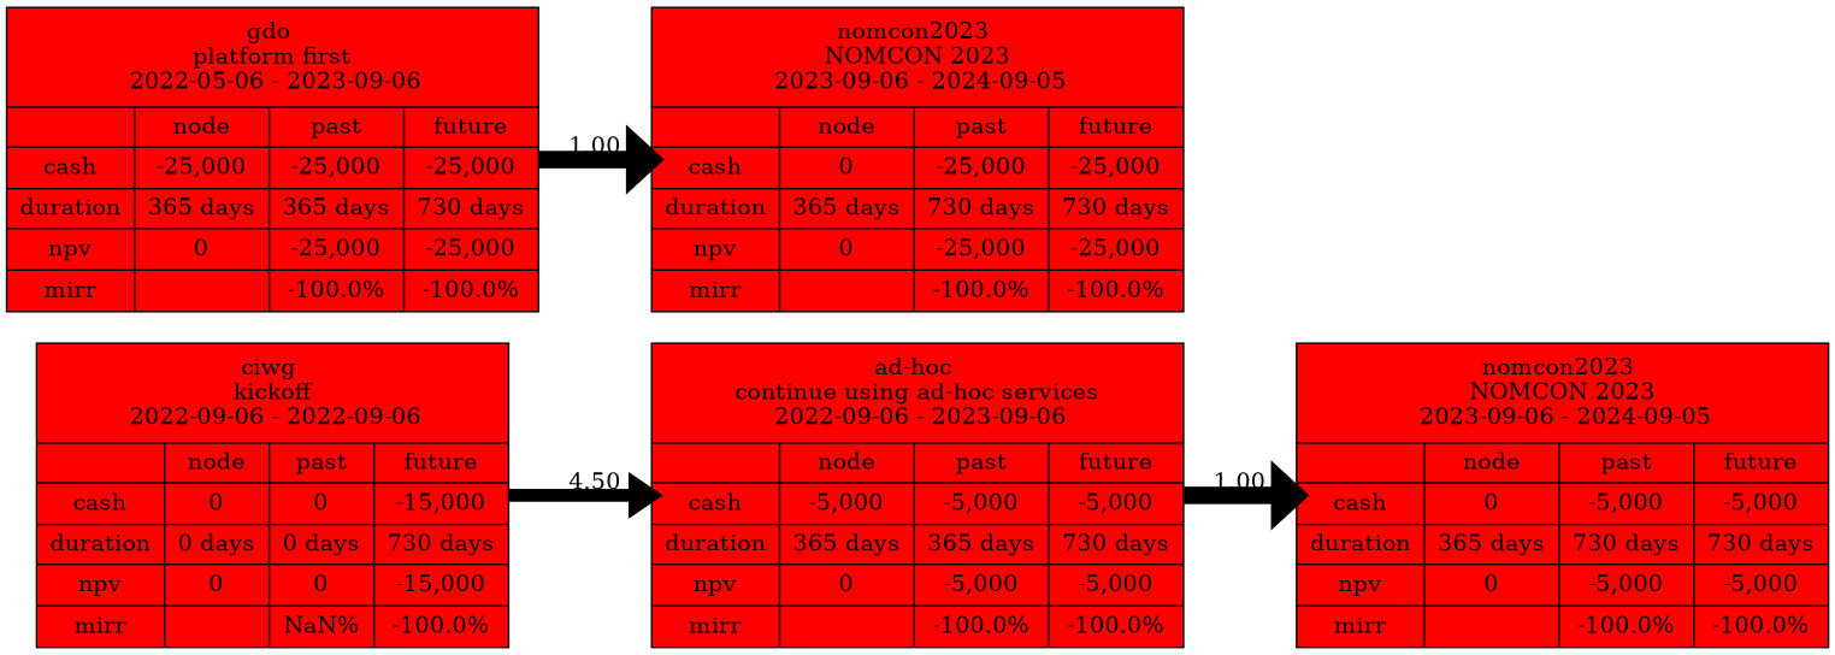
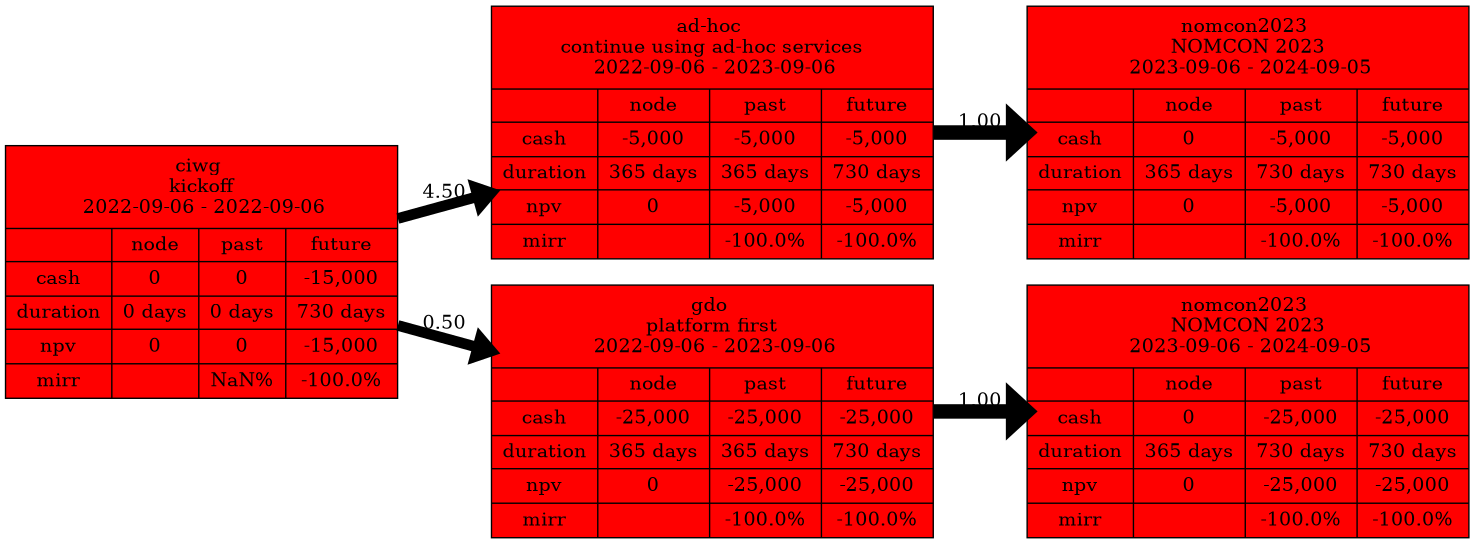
  digraph {
    rankdir=LR
    node [fillcolor="0.000 1.0 1.0" shape=record style=filled]
    edge [penwidth=7.745966692414834]
    n1 [height=2.5472 label="ciwg \n kickoff \n 2022-09-06 - 2022-09-06 | { {             |cash|duration|npv    |mirr  } | {node     | 0 | 0 days     | 0    |      } | {past     | 0 | 0 days     | 0    |NaN% } | {future   | -15,000 | 730 days     | -15,000    |-100.0% }}" width=3.2648]
    n2 [height=2.5472 label="ad-hoc \n continue using ad-hoc services \n 2022-09-06 - 2023-09-06 | { {             |cash|duration|npv    |mirr  } | {node     | -5,000 | 365 days     | 0    |      } | {past     | -5,000 | 365 days     | -5,000    |-100.0% } | {future   | -5,000 | 730 days     | -5,000    |-100.0% }}" width=3.6269]
-   n3 [height=2.5472 label="gdo \n platform first \n 2022-05-06 - 2023-09-06 | { {             |cash|duration|npv    |mirr  } | {node     | -25,000 | 365 days     | 0    |      } | {past     | -25,000 | 365 days     | -25,000    |-100.0% } | {future   | -25,000 | 730 days     | -25,000    |-100.0% }}" width=3.6269]
+   n3 [height=2.5472 label="gdo \n platform first \n 2022-09-06 - 2023-09-06 | { {             |cash|duration|npv    |mirr  } | {node     | -25,000 | 365 days     | 0    |      } | {past     | -25,000 | 365 days     | -25,000    |-100.0% } | {future   | -25,000 | 730 days     | -25,000    |-100.0% }}" width=3.6269]
    n4 [height=2.5472 label="nomcon2023 \n NOMCON 2023 \n 2023-09-06 - 2024-09-05 | { {             |cash|duration|npv    |mirr  } | {node     | 0 | 365 days     | 0    |      } | {past     | -5,000 | 730 days     | -5,000    |-100.0% } | {future   | -5,000 | 730 days     | -5,000    |-100.0% }}" width=3.6269]
    n5 [height=2.5472 label="nomcon2023 \n NOMCON 2023 \n 2023-09-06 - 2024-09-05 | { {             |cash|duration|npv    |mirr  } | {node     | 0 | 365 days     | 0    |      } | {past     | -25,000 | 730 days     | -25,000    |-100.0% } | {future   | -25,000 | 730 days     | -25,000    |-100.0% }}" width=3.6269]
    n1 -> n2 [label=4.50]
+   n1 -> n3 [label=0.50]
    n2 -> n4 [label=1.00 penwidth=10.488088481701517]
    n3 -> n5 [label=1.00 penwidth=10.488088481701517]
  }
